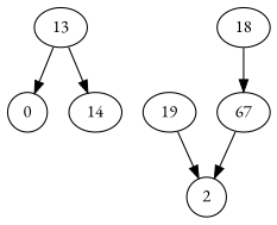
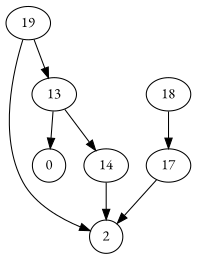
  digraph {
    fontname="EB Garamond"
    splines=true
    node [fontname="EB Garamond" shape=ellipse]
    edge [fontname="EB Garamond"]
    n1 [height=0.3 label=0 width=0.3]
    n2 [height=0.3 label=14 width=0.3]
    n3 [height=0.3 label=2 width=0.3]
    n4 [height=0.3 label=13 width=0.3]
    n5 [height=0.3 label=19 width=0.3]
    n6 [height=0.3 label=18 width=0.3]
-   n7 [height=0.3 label=67 width=0.3]
+   n7 [height=0.3 label=17 width=0.3]
+   n2 -> n3
    n4 -> n1
    n4 -> n2
    n5 -> n3
+   n5 -> n4
    n6 -> n7
    n7 -> n3
  }
